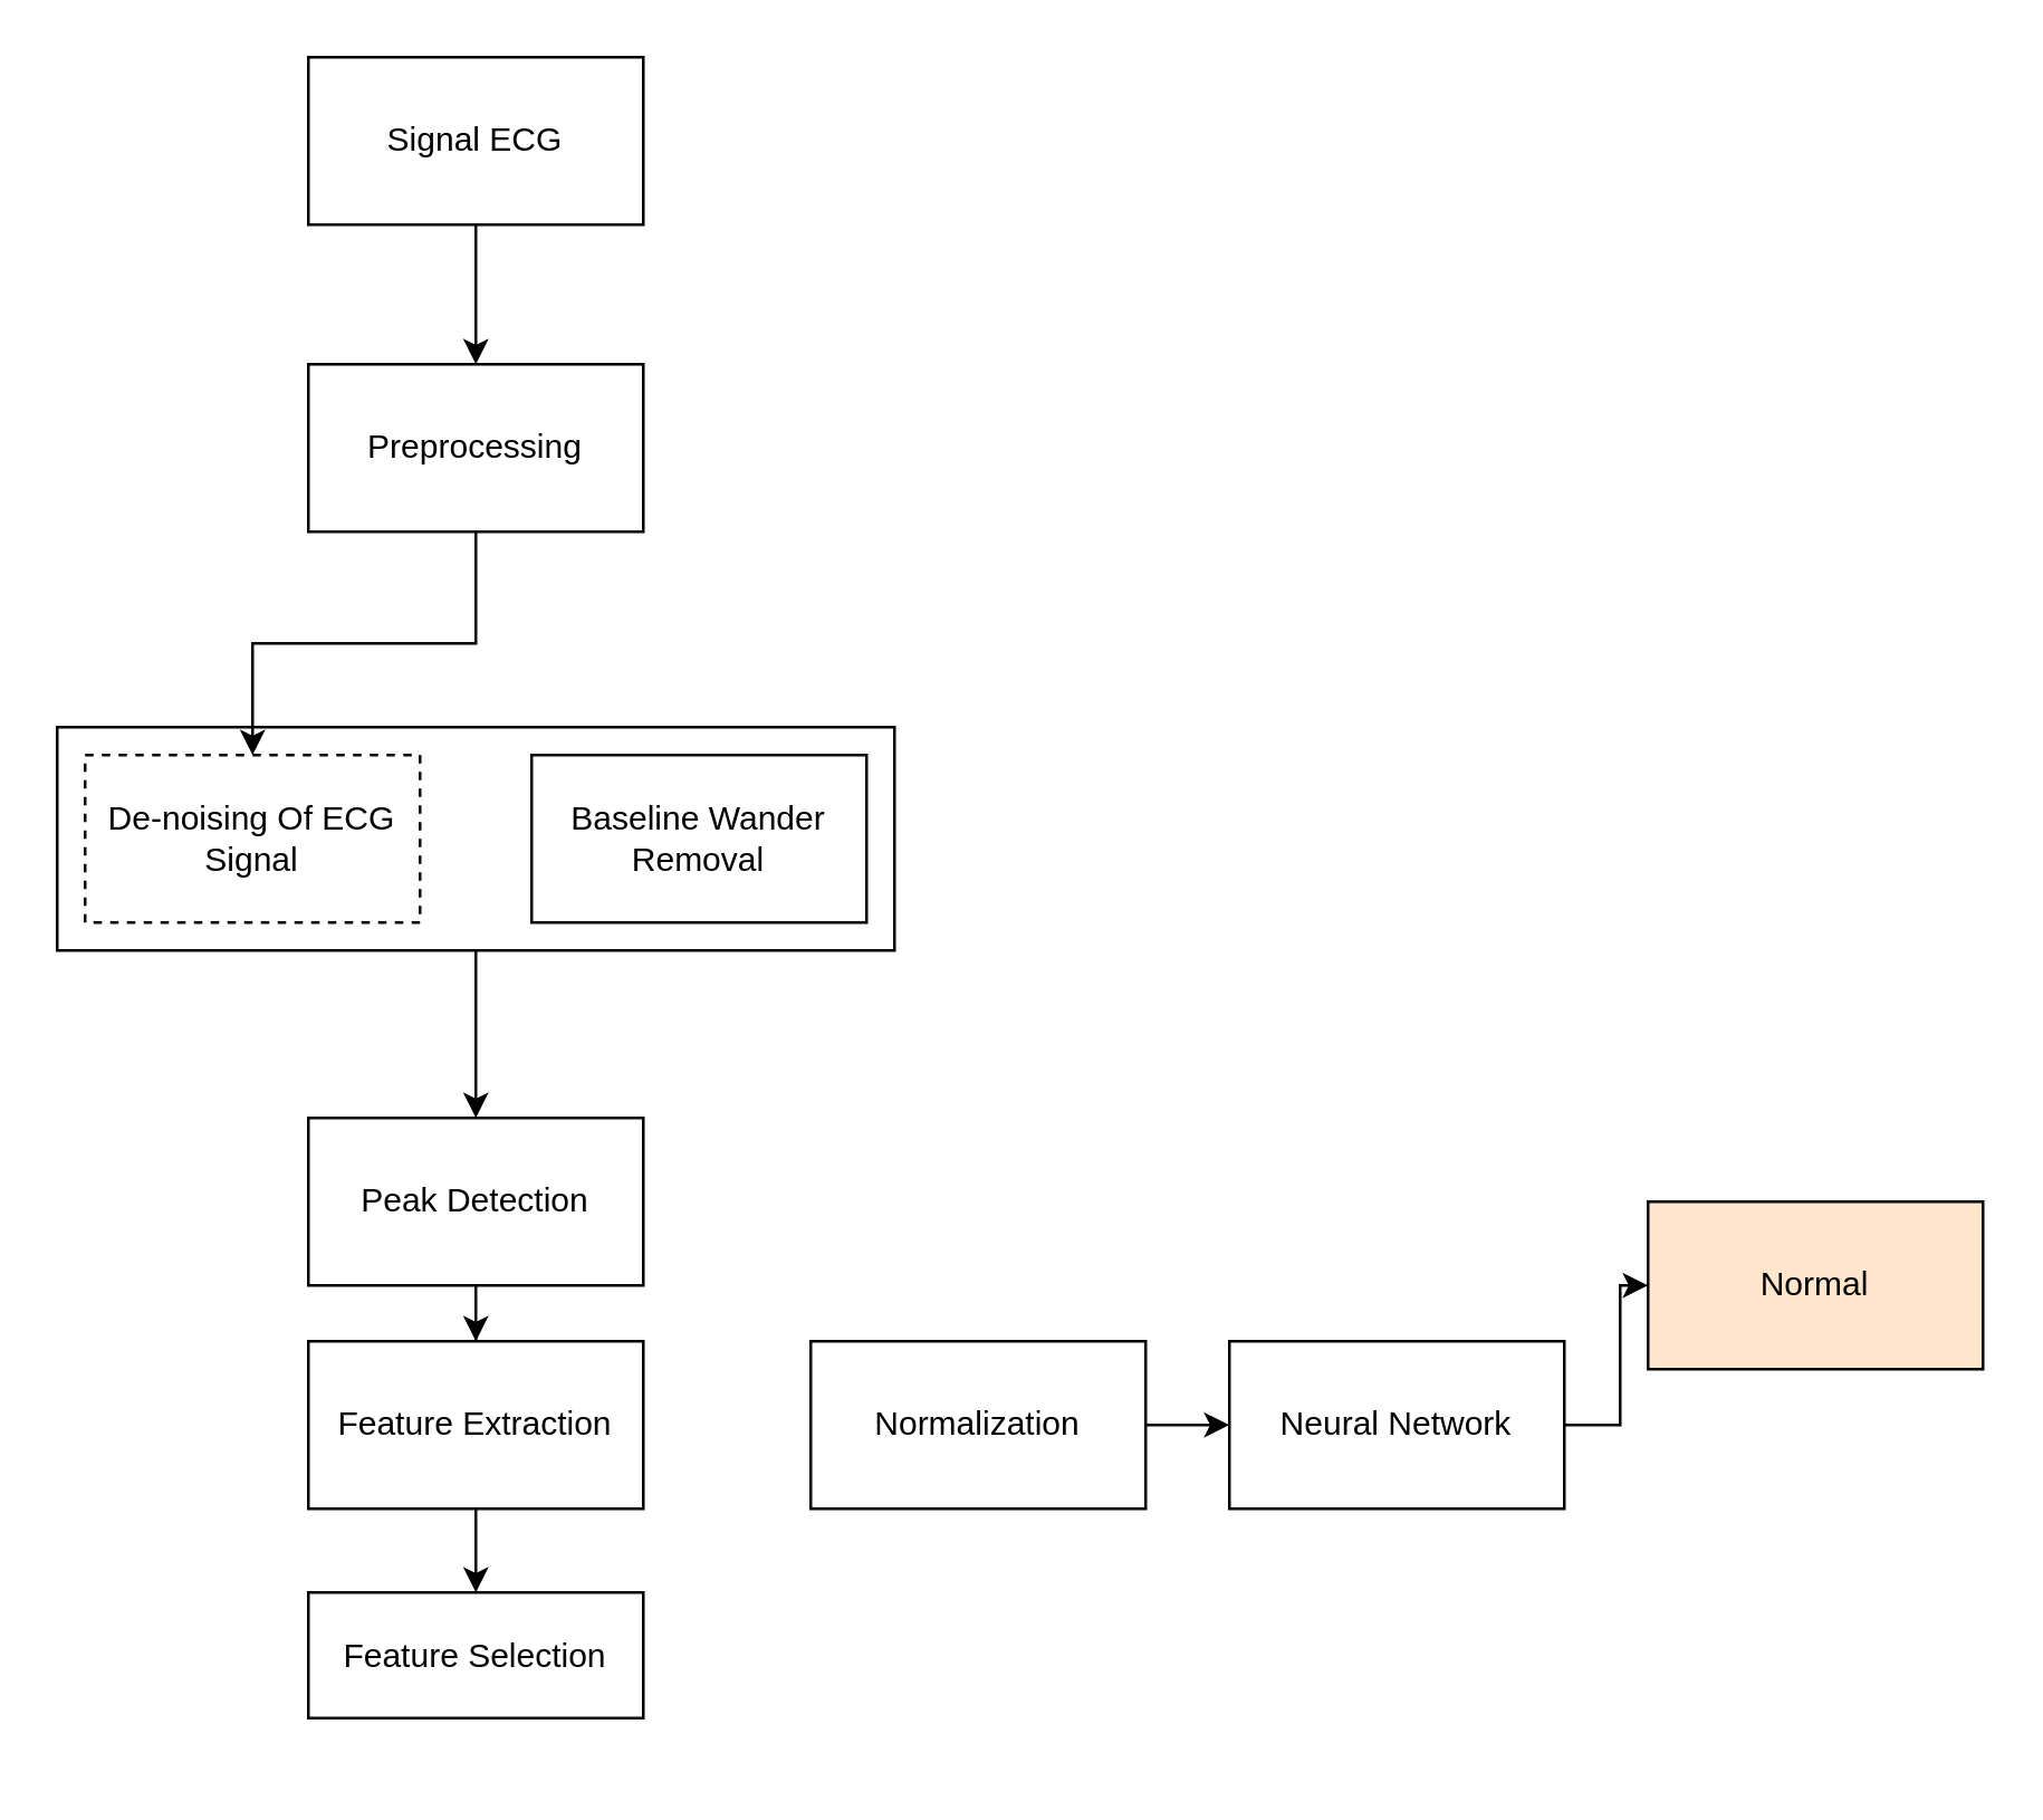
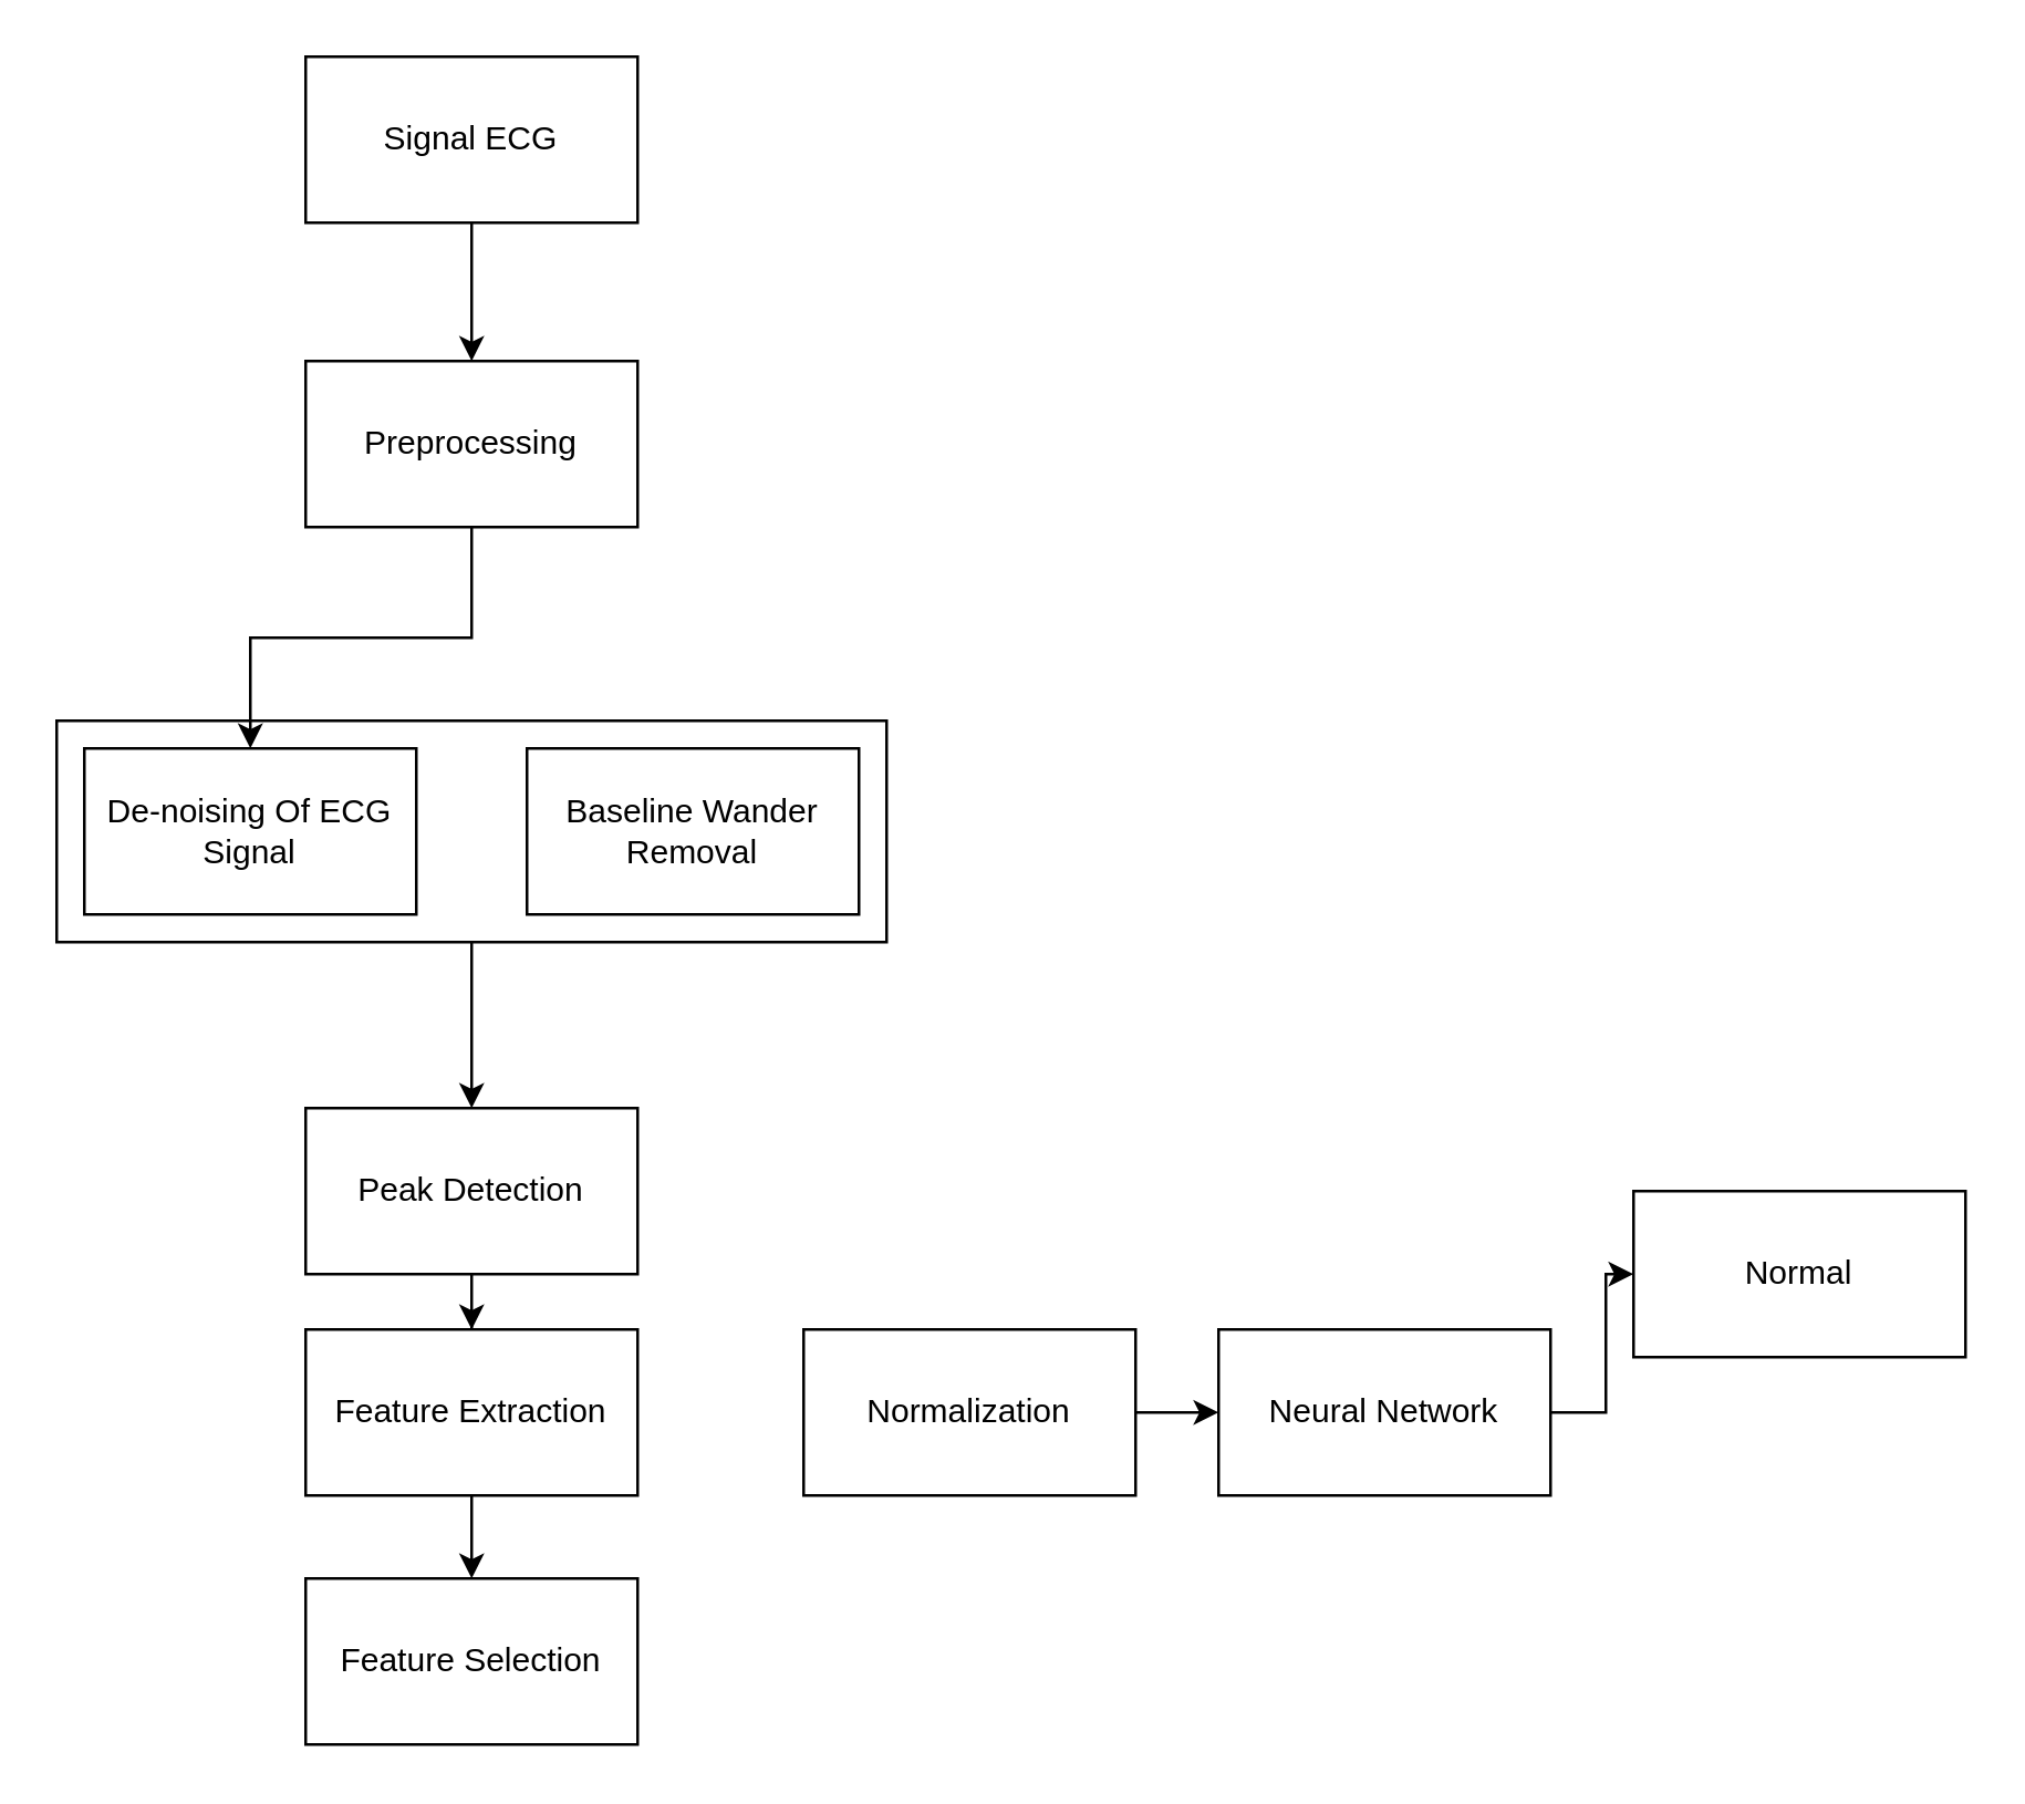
  <mxCell id="0" />
  <mxCell id="1" parent="0" />
  <mxCell id="2" style="edgeStyle=orthogonalEdgeStyle;rounded=0;orthogonalLoop=1;jettySize=auto;html=1;entryX=0.5;entryY=0;entryDx=0;entryDy=0;" edge="1" parent="1" source="3" target="11"><mxGeometry relative="1" as="geometry" /></mxCell>
  <mxCell id="3" value="" style="rounded=0;whiteSpace=wrap;html=1;" vertex="1" parent="1"><mxGeometry x="20" y="260" width="300" height="80" as="geometry" /></mxCell>
  <mxCell id="4" style="edgeStyle=orthogonalEdgeStyle;rounded=0;orthogonalLoop=1;jettySize=auto;html=1;entryX=0.5;entryY=0;entryDx=0;entryDy=0;" edge="1" parent="1" source="5" target="7"><mxGeometry relative="1" as="geometry" /></mxCell>
  <mxCell id="5" value="Signal ECG" style="rounded=0;whiteSpace=wrap;html=1;" vertex="1" parent="1"><mxGeometry x="110" y="20" width="120" height="60" as="geometry" /></mxCell>
  <mxCell id="6" style="edgeStyle=orthogonalEdgeStyle;rounded=0;orthogonalLoop=1;jettySize=auto;html=1;entryX=0.5;entryY=0;entryDx=0;entryDy=0;" edge="1" parent="1" source="7" target="9"><mxGeometry relative="1" as="geometry" /></mxCell>
  <mxCell id="7" value="Preprocessing" style="rounded=0;whiteSpace=wrap;html=1;" vertex="1" parent="1"><mxGeometry x="110" y="130" width="120" height="60" as="geometry" /></mxCell>
  <mxCell id="8" value="Baseline Wander Removal" style="rounded=0;whiteSpace=wrap;html=1;" vertex="1" parent="1"><mxGeometry x="190" y="270" width="120" height="60" as="geometry" /></mxCell>
- <mxCell id="9" value="De-noising Of ECG Signal" style="rounded=0;whiteSpace=wrap;html=1;dashed=1;" vertex="1" parent="1"><mxGeometry x="30" y="270" width="120" height="60" as="geometry" /></mxCell>
+ <mxCell id="9" value="De-noising Of ECG Signal" style="rounded=0;whiteSpace=wrap;html=1;" vertex="1" parent="1"><mxGeometry x="30" y="270" width="120" height="60" as="geometry" /></mxCell>
  <mxCell id="10" style="edgeStyle=orthogonalEdgeStyle;rounded=0;orthogonalLoop=1;jettySize=auto;html=1;" edge="1" parent="1" source="11" target="13"><mxGeometry relative="1" as="geometry" /></mxCell>
  <mxCell id="11" value="Peak Detection" style="rounded=0;whiteSpace=wrap;html=1;" vertex="1" parent="1"><mxGeometry x="110" y="400" width="120" height="60" as="geometry" /></mxCell>
  <mxCell id="12" style="edgeStyle=orthogonalEdgeStyle;rounded=0;orthogonalLoop=1;jettySize=auto;html=1;" edge="1" parent="1" source="13" target="14"><mxGeometry relative="1" as="geometry" /></mxCell>
  <mxCell id="13" value="Feature Extraction" style="rounded=0;whiteSpace=wrap;html=1;" vertex="1" parent="1"><mxGeometry x="110" y="480" width="120" height="60" as="geometry" /></mxCell>
- <mxCell id="14" value="Feature Selection" style="rounded=0;whiteSpace=wrap;html=1;" vertex="1" parent="1"><mxGeometry x="110" y="570" width="120" height="45" as="geometry" /></mxCell>
+ <mxCell id="14" value="Feature Selection" style="rounded=0;whiteSpace=wrap;html=1;" vertex="1" parent="1"><mxGeometry x="110" y="570" width="120" height="60" as="geometry" /></mxCell>
  <mxCell id="15" style="edgeStyle=orthogonalEdgeStyle;rounded=0;orthogonalLoop=1;jettySize=auto;html=1;entryX=0;entryY=0.5;entryDx=0;entryDy=0;" edge="1" parent="1" source="16" target="18"><mxGeometry relative="1" as="geometry" /></mxCell>
  <mxCell id="16" value="Normalization" style="rounded=0;whiteSpace=wrap;html=1;" vertex="1" parent="1"><mxGeometry x="290" y="480" width="120" height="60" as="geometry" /></mxCell>
  <mxCell id="17" style="edgeStyle=orthogonalEdgeStyle;rounded=0;orthogonalLoop=1;jettySize=auto;html=1;entryX=0;entryY=0.5;entryDx=0;entryDy=0;" edge="1" parent="1" source="18" target="19"><mxGeometry relative="1" as="geometry" /></mxCell>
  <mxCell id="18" value="Neural Network" style="rounded=0;whiteSpace=wrap;html=1;" vertex="1" parent="1"><mxGeometry x="440" y="480" width="120" height="60" as="geometry" /></mxCell>
- <mxCell id="19" value="Normal" style="rounded=0;whiteSpace=wrap;html=1;fillColor=#ffe6cc;" vertex="1" parent="1"><mxGeometry x="590" y="430" width="120" height="60" as="geometry" /></mxCell>
+ <mxCell id="19" value="Normal" style="rounded=0;whiteSpace=wrap;html=1;" vertex="1" parent="1"><mxGeometry x="590" y="430" width="120" height="60" as="geometry" /></mxCell>
